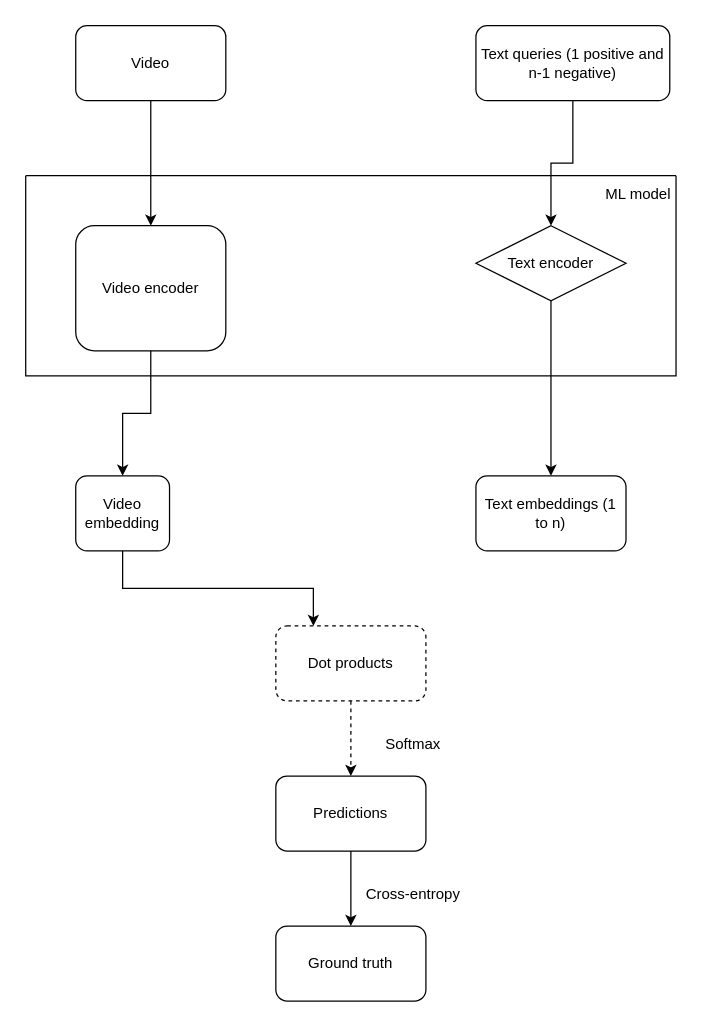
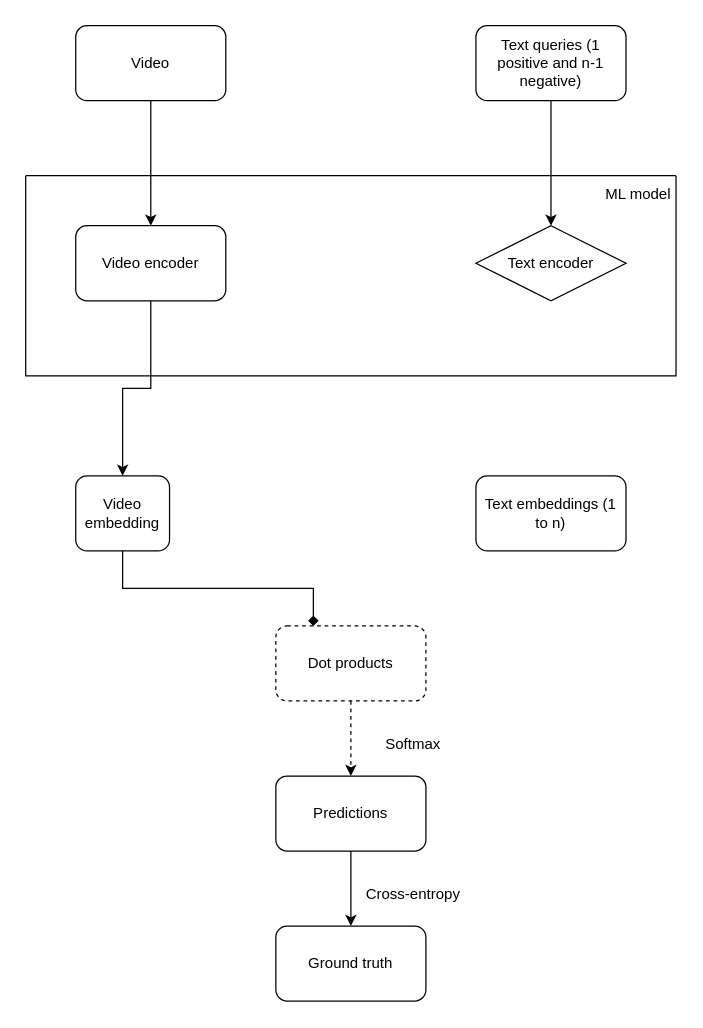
  <mxCell id="0" />
  <mxCell id="1" parent="0" />
  <mxCell id="2" style="edgeStyle=orthogonalEdgeStyle;rounded=0;orthogonalLoop=1;jettySize=auto;html=1;exitX=0.5;exitY=1;exitDx=0;exitDy=0;entryX=0.5;entryY=0;entryDx=0;entryDy=0;" edge="1" parent="1" source="3" target="7"><mxGeometry relative="1" as="geometry" /></mxCell>
  <mxCell id="3" value="Video" style="rounded=1;whiteSpace=wrap;html=1;" vertex="1" parent="1"><mxGeometry x="60" y="20" width="120" height="60" as="geometry" /></mxCell>
  <mxCell id="4" style="edgeStyle=orthogonalEdgeStyle;rounded=0;orthogonalLoop=1;jettySize=auto;html=1;exitX=0.5;exitY=1;exitDx=0;exitDy=0;entryX=0.5;entryY=0;entryDx=0;entryDy=0;" edge="1" parent="1" source="5" target="8"><mxGeometry relative="1" as="geometry" /></mxCell>
- <mxCell id="5" value="Text queries (1 positive and n-1 negative)" style="rounded=1;whiteSpace=wrap;html=1;" vertex="1" parent="1"><mxGeometry x="380" y="20" width="155" height="60" as="geometry" /></mxCell>
+ <mxCell id="5" value="Text queries (1 positive and n-1 negative)" style="rounded=1;whiteSpace=wrap;html=1;" vertex="1" parent="1"><mxGeometry x="380" y="20" width="120" height="60" as="geometry" /></mxCell>
  <mxCell id="6" value="" style="swimlane;startSize=0;" vertex="1" parent="1"><mxGeometry x="20" y="140" width="520" height="160" as="geometry" /></mxCell>
- <mxCell id="7" value="Video encoder" style="rounded=1;whiteSpace=wrap;html=1;" vertex="1" parent="6"><mxGeometry x="40" y="40" width="120" height="100" as="geometry" /></mxCell>
+ <mxCell id="7" value="Video encoder" style="rounded=1;whiteSpace=wrap;html=1;" vertex="1" parent="6"><mxGeometry x="40" y="40" width="120" height="60" as="geometry" /></mxCell>
  <mxCell id="8" value="Text encoder" style="rhombus;whiteSpace=wrap;html=1;" vertex="1" parent="6"><mxGeometry x="360" y="40" width="120" height="60" as="geometry" /></mxCell>
  <mxCell id="9" value="ML model" style="text;html=1;strokeColor=none;fillColor=none;align=center;verticalAlign=middle;whiteSpace=wrap;rounded=0;" vertex="1" parent="6"><mxGeometry x="460" width="60" height="30" as="geometry" /></mxCell>
- <mxCell id="10" style="edgeStyle=orthogonalEdgeStyle;rounded=0;orthogonalLoop=1;jettySize=auto;html=1;exitX=0.5;exitY=1;exitDx=0;exitDy=0;entryX=0.25;entryY=0;entryDx=0;entryDy=0;" edge="1" parent="1" source="11" target="14"><mxGeometry relative="1" as="geometry" /></mxCell>
+ <mxCell id="10" style="edgeStyle=orthogonalEdgeStyle;rounded=0;orthogonalLoop=1;jettySize=auto;html=1;exitX=0.5;exitY=1;exitDx=0;exitDy=0;entryX=0.25;entryY=0;entryDx=0;entryDy=0;endArrow=diamond;" edge="1" parent="1" source="11" target="14"><mxGeometry relative="1" as="geometry" /></mxCell>
  <mxCell id="11" value="Video embedding" style="rounded=1;whiteSpace=wrap;html=1;" vertex="1" parent="1"><mxGeometry x="60" y="380" width="75" height="60" as="geometry" /></mxCell>
  <mxCell id="12" value="Text embeddings (1 to n)" style="rounded=1;whiteSpace=wrap;html=1;" vertex="1" parent="1"><mxGeometry x="380" y="380" width="120" height="60" as="geometry" /></mxCell>
  <mxCell id="13" style="edgeStyle=orthogonalEdgeStyle;rounded=0;orthogonalLoop=1;jettySize=auto;html=1;exitX=0.5;exitY=1;exitDx=0;exitDy=0;entryX=0.5;entryY=0;entryDx=0;entryDy=0;dashed=1;" edge="1" parent="1" source="14" target="16"><mxGeometry relative="1" as="geometry" /></mxCell>
  <mxCell id="14" value="Dot products" style="rounded=1;whiteSpace=wrap;html=1;dashed=1;" vertex="1" parent="1"><mxGeometry x="220" y="500" width="120" height="60" as="geometry" /></mxCell>
  <mxCell id="15" style="edgeStyle=orthogonalEdgeStyle;rounded=0;orthogonalLoop=1;jettySize=auto;html=1;exitX=0.5;exitY=1;exitDx=0;exitDy=0;entryX=0.5;entryY=0;entryDx=0;entryDy=0;" edge="1" parent="1" source="16" target="17"><mxGeometry relative="1" as="geometry" /></mxCell>
  <mxCell id="16" value="Predictions" style="rounded=1;whiteSpace=wrap;html=1;" vertex="1" parent="1"><mxGeometry x="220" y="620" width="120" height="60" as="geometry" /></mxCell>
  <mxCell id="17" value="Ground truth" style="rounded=1;whiteSpace=wrap;html=1;" vertex="1" parent="1"><mxGeometry x="220" y="740" width="120" height="60" as="geometry" /></mxCell>
  <mxCell id="18" style="edgeStyle=orthogonalEdgeStyle;rounded=0;orthogonalLoop=1;jettySize=auto;html=1;exitX=0.5;exitY=1;exitDx=0;exitDy=0;entryX=0.5;entryY=0;entryDx=0;entryDy=0;" edge="1" parent="1" source="7" target="11"><mxGeometry relative="1" as="geometry" /></mxCell>
- <mxCell id="19" style="edgeStyle=orthogonalEdgeStyle;rounded=0;orthogonalLoop=1;jettySize=auto;html=1;exitX=0.5;exitY=1;exitDx=0;exitDy=0;entryX=0.5;entryY=0;entryDx=0;entryDy=0;" edge="1" parent="1" source="8" target="12"><mxGeometry relative="1" as="geometry" /></mxCell>
  <mxCell id="20" value="Softmax" style="text;html=1;strokeColor=none;fillColor=none;align=center;verticalAlign=middle;whiteSpace=wrap;rounded=0;" vertex="1" parent="1"><mxGeometry x="280" y="580" width="100" height="30" as="geometry" /></mxCell>
  <mxCell id="21" value="Cross-entropy" style="text;html=1;strokeColor=none;fillColor=none;align=center;verticalAlign=middle;whiteSpace=wrap;rounded=0;" vertex="1" parent="1"><mxGeometry x="280" y="700" width="100" height="30" as="geometry" /></mxCell>
